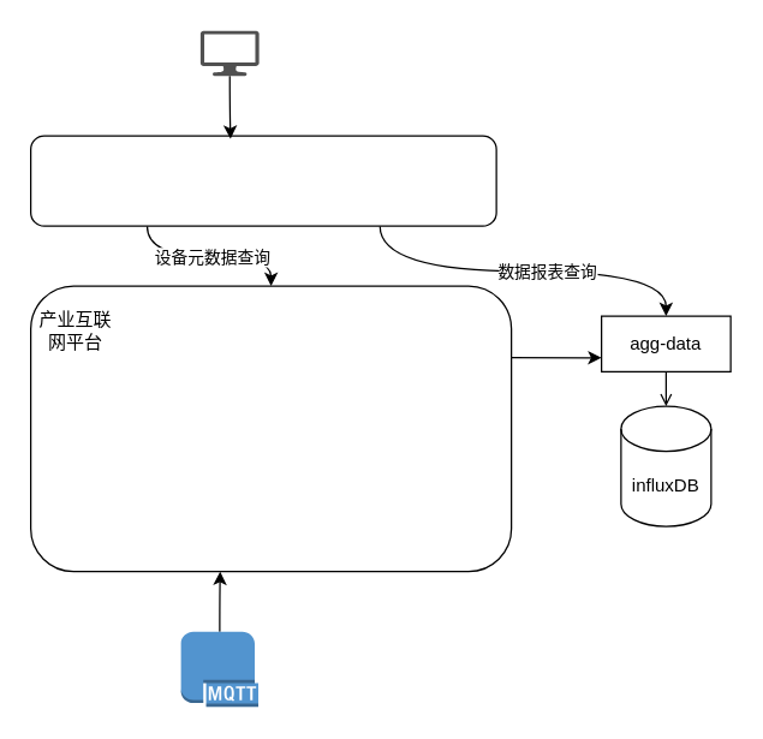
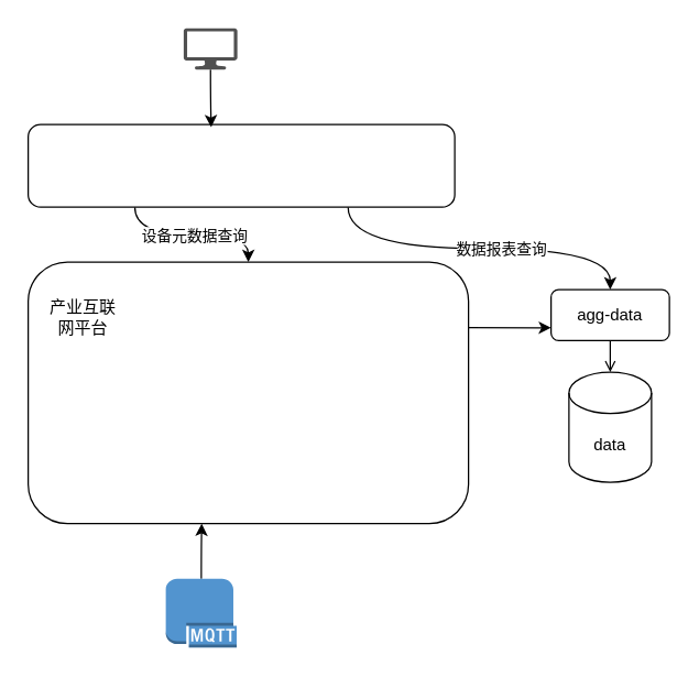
  <mxCell id="0" />
  <mxCell id="1" parent="0" />
  <mxCell id="2" style="edgeStyle=orthogonalEdgeStyle;orthogonalLoop=1;jettySize=auto;html=1;exitX=0.75;exitY=1;exitDx=0;exitDy=0;entryX=0.5;entryY=0;entryDx=0;entryDy=0;curved=1;" parent="1" source="6" target="11" edge="1"><mxGeometry relative="1" as="geometry" /></mxCell>
  <mxCell id="3" value="数据报表查询" style="edgeLabel;html=1;align=center;verticalAlign=middle;resizable=0;points=[];rounded=1;" parent="2" vertex="1" connectable="0"><mxGeometry x="0.122" relative="1" as="geometry"><mxPoint as="offset" /></mxGeometry></mxCell>
  <mxCell id="4" style="edgeStyle=orthogonalEdgeStyle;orthogonalLoop=1;jettySize=auto;html=1;exitX=0.25;exitY=1;exitDx=0;exitDy=0;entryX=0.5;entryY=0;entryDx=0;entryDy=0;curved=1;" parent="1" source="6" target="8" edge="1"><mxGeometry relative="1" as="geometry" /></mxCell>
  <mxCell id="5" value="设备元数据查询" style="edgeLabel;html=1;align=center;verticalAlign=middle;resizable=0;points=[];rounded=1;" parent="4" vertex="1" connectable="0"><mxGeometry x="0.2" relative="1" as="geometry"><mxPoint x="-11.5" as="offset" /></mxGeometry></mxCell>
  <mxCell id="6" value="" style="whiteSpace=wrap;html=1;rounded=1;" parent="1" vertex="1"><mxGeometry x="20" y="90" width="310" height="60" as="geometry" /></mxCell>
  <mxCell id="7" style="edgeStyle=orthogonalEdgeStyle;orthogonalLoop=1;jettySize=auto;html=1;exitX=1;exitY=0.25;exitDx=0;exitDy=0;entryX=0;entryY=0.75;entryDx=0;entryDy=0;curved=1;" parent="1" source="8" target="11" edge="1"><mxGeometry relative="1" as="geometry" /></mxCell>
  <mxCell id="8" value="" style="whiteSpace=wrap;html=1;rounded=1;" parent="1" vertex="1"><mxGeometry x="20" y="190" width="320" height="190" as="geometry" /></mxCell>
- <mxCell id="9" value="产业互联网平台" style="text;html=1;strokeColor=none;fillColor=none;align=center;verticalAlign=middle;whiteSpace=wrap;rounded=1;" parent="1" vertex="1"><mxGeometry x="20" y="210" width="60" height="20" as="geometry" /></mxCell>
+ <mxCell id="9" value="产业互联网平台" style="text;html=1;strokeColor=none;fillColor=none;align=center;verticalAlign=middle;whiteSpace=wrap;rounded=1;" parent="1" vertex="1"><mxGeometry x="30" y="220" width="60" height="20" as="geometry" /></mxCell>
  <mxCell id="10" style="edgeStyle=orthogonalEdgeStyle;orthogonalLoop=1;jettySize=auto;html=1;exitX=0.5;exitY=1;exitDx=0;exitDy=0;entryX=0.5;entryY=0;entryDx=0;entryDy=0;entryPerimeter=0;curved=1;endArrow=open;" parent="1" source="11" target="14" edge="1"><mxGeometry relative="1" as="geometry" /></mxCell>
- <mxCell id="11" value="agg-data" style="whiteSpace=wrap;html=1;rounded=0;" parent="1" vertex="1"><mxGeometry x="400" y="210" width="86" height="37" as="geometry" /></mxCell>
+ <mxCell id="11" value="agg-data" style="whiteSpace=wrap;html=1;rounded=1;" parent="1" vertex="1"><mxGeometry x="400" y="210" width="86" height="37" as="geometry" /></mxCell>
  <mxCell id="12" style="edgeStyle=orthogonalEdgeStyle;orthogonalLoop=1;jettySize=auto;html=1;entryX=0.394;entryY=1;entryDx=0;entryDy=0;entryPerimeter=0;curved=1;" parent="1" source="13" target="8" edge="1"><mxGeometry relative="1" as="geometry" /></mxCell>
  <mxCell id="13" value="" style="outlineConnect=0;dashed=0;verticalLabelPosition=bottom;verticalAlign=top;align=center;html=1;shape=mxgraph.aws3.mqtt_protocol;fillColor=#5294CF;gradientColor=none;rounded=1;" parent="1" vertex="1"><mxGeometry x="120" y="420" width="51.5" height="50" as="geometry" /></mxCell>
- <mxCell id="14" value="influxDB" style="shape=cylinder3;whiteSpace=wrap;html=1;boundedLbl=1;backgroundOutline=1;size=15;rounded=1;" parent="1" vertex="1"><mxGeometry x="413" y="270" width="60" height="80" as="geometry" /></mxCell>
+ <mxCell id="14" value="data" style="shape=cylinder3;whiteSpace=wrap;html=1;boundedLbl=1;backgroundOutline=1;size=15;rounded=1;" parent="1" vertex="1"><mxGeometry x="413" y="270" width="60" height="80" as="geometry" /></mxCell>
  <mxCell id="15" style="edgeStyle=orthogonalEdgeStyle;orthogonalLoop=1;jettySize=auto;html=1;entryX=0.429;entryY=0.033;entryDx=0;entryDy=0;entryPerimeter=0;curved=1;" parent="1" source="16" target="6" edge="1"><mxGeometry relative="1" as="geometry" /></mxCell>
  <mxCell id="16" value="" style="pointerEvents=1;shadow=0;dashed=0;html=1;strokeColor=none;fillColor=#505050;labelPosition=center;verticalLabelPosition=bottom;verticalAlign=top;outlineConnect=0;align=center;shape=mxgraph.office.devices.lcd_monitor;rounded=1;" parent="1" vertex="1"><mxGeometry x="133" y="20" width="39" height="30" as="geometry" /></mxCell>
